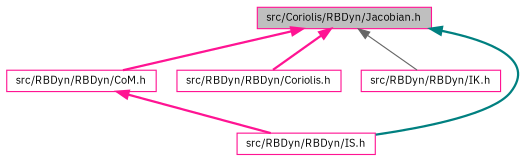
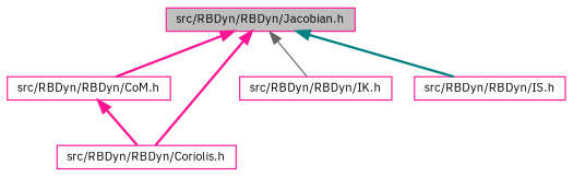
  digraph {
    fontname="IBM Plex Sans"
    node [color=deeppink fillcolor=white fontname="IBM Plex Sans" fontsize=10 shape=record style=filled]
    edge [color=deeppink dir=back fontname="IBM Plex Sans" fontsize=10 labelfontname=Helvetica labelfontsize=10 style=bold]
-   n1 [fillcolor=grey75 fontcolor=black height=0.2 label="src/Coriolis/RBDyn/Jacobian.h" width=0.4]
+   n1 [fillcolor=grey75 fontcolor=black height=0.2 label="src/RBDyn/RBDyn/Jacobian.h" width=0.4]
    n2 [height=0.2 label="src/RBDyn/RBDyn/CoM.h" width=0.4]
    n3 [height=0.2 label="src/RBDyn/RBDyn/Coriolis.h" width=0.4]
    n4 [height=0.2 label="src/RBDyn/RBDyn/IK.h" width=0.4]
    n5 [height=0.2 label="src/RBDyn/RBDyn/IS.h" width=0.4]
    n1 -> n2
    n1 -> n3
    n1 -> n4 [color=gray40 style=solid]
    n1 -> n5 [color=teal]
-   n2 -> n5
+   n2 -> n3
  }
